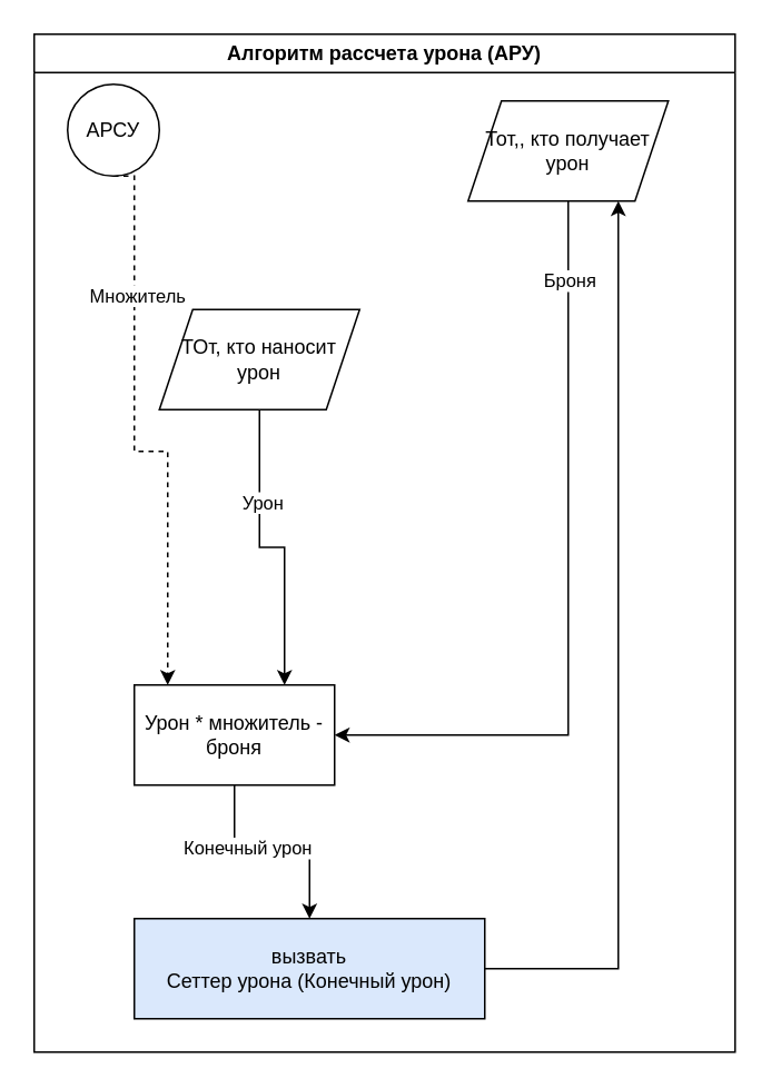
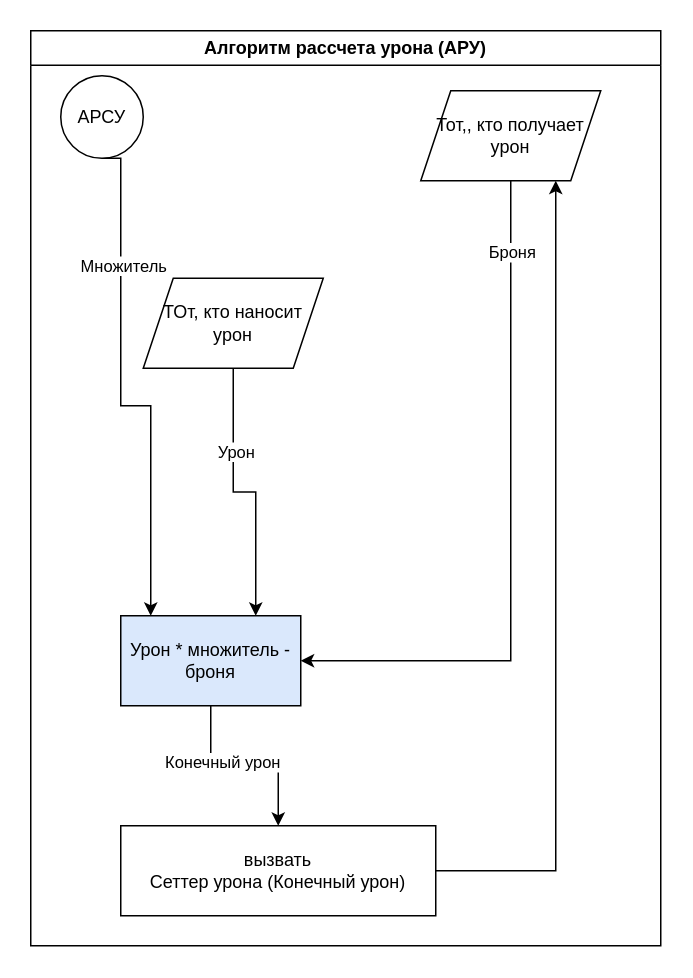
  <mxCell id="0" />
  <mxCell id="1" parent="0" />
  <mxCell id="2" value="Алгоритм рассчета урона (АРУ)" style="swimlane;whiteSpace=wrap;html=1;container=0;" vertex="1" parent="1"><mxGeometry x="20" y="20" width="420" height="610" as="geometry" /></mxCell>
- <mxCell id="3" style="edgeStyle=orthogonalEdgeStyle;rounded=0;orthogonalLoop=1;jettySize=auto;html=1;exitX=0.5;exitY=1;exitDx=0;exitDy=0;dashed=1;" edge="1" parent="2" source="5" target="8"><mxGeometry relative="1" as="geometry"><Array as="points"><mxPoint x="60" y="250" /><mxPoint x="80" y="250" /></Array></mxGeometry></mxCell>
+ <mxCell id="3" style="edgeStyle=orthogonalEdgeStyle;rounded=0;orthogonalLoop=1;jettySize=auto;html=1;exitX=0.5;exitY=1;exitDx=0;exitDy=0;" edge="1" parent="2" source="5" target="8"><mxGeometry relative="1" as="geometry"><Array as="points"><mxPoint x="60" y="250" /><mxPoint x="80" y="250" /></Array></mxGeometry></mxCell>
  <mxCell id="4" value="Множитель" style="edgeLabel;html=1;align=center;verticalAlign=middle;resizable=0;points=[];" vertex="1" connectable="0" parent="3"><mxGeometry x="-0.501" y="1" relative="1" as="geometry"><mxPoint as="offset" /></mxGeometry></mxCell>
  <mxCell id="5" value="АРСУ" style="ellipse;whiteSpace=wrap;html=1;aspect=fixed;container=0;" vertex="1" parent="2"><mxGeometry x="20" y="30" width="55" height="55" as="geometry" /></mxCell>
  <mxCell id="6" style="edgeStyle=orthogonalEdgeStyle;rounded=0;orthogonalLoop=1;jettySize=auto;html=1;exitX=0.5;exitY=1;exitDx=0;exitDy=0;entryX=0.5;entryY=0;entryDx=0;entryDy=0;" edge="1" parent="2" source="8" target="10"><mxGeometry relative="1" as="geometry" /></mxCell>
  <mxCell id="7" value="Конечный урон" style="edgeLabel;html=1;align=center;verticalAlign=middle;resizable=0;points=[];" vertex="1" connectable="0" parent="6"><mxGeometry x="-0.248" y="2" relative="1" as="geometry"><mxPoint y="-1" as="offset" /></mxGeometry></mxCell>
- <mxCell id="8" value="Урон * множитель - броня" style="rounded=0;whiteSpace=wrap;html=1;" vertex="1" parent="2"><mxGeometry x="60" y="390" width="120" height="60" as="geometry" /></mxCell>
+ <mxCell id="8" value="Урон * множитель - броня" style="rounded=0;whiteSpace=wrap;html=1;fillColor=#dae8fc;" vertex="1" parent="2"><mxGeometry x="60" y="390" width="120" height="60" as="geometry" /></mxCell>
  <mxCell id="9" style="edgeStyle=orthogonalEdgeStyle;rounded=0;orthogonalLoop=1;jettySize=auto;html=1;exitX=1;exitY=0.5;exitDx=0;exitDy=0;entryX=0.75;entryY=1;entryDx=0;entryDy=0;" edge="1" parent="2" source="10" target="13"><mxGeometry relative="1" as="geometry" /></mxCell>
- <mxCell id="10" value="вызвать&lt;br&gt;Сеттер урона (Конечный урон)" style="rounded=0;whiteSpace=wrap;html=1;fillColor=#dae8fc;" vertex="1" parent="2"><mxGeometry x="60" y="530" width="210" height="60" as="geometry" /></mxCell>
+ <mxCell id="10" value="вызвать&lt;br&gt;Сеттер урона (Конечный урон)" style="rounded=0;whiteSpace=wrap;html=1;" vertex="1" parent="2"><mxGeometry x="60" y="530" width="210" height="60" as="geometry" /></mxCell>
  <mxCell id="11" style="edgeStyle=orthogonalEdgeStyle;rounded=0;orthogonalLoop=1;jettySize=auto;html=1;exitX=0.5;exitY=1;exitDx=0;exitDy=0;entryX=1;entryY=0.5;entryDx=0;entryDy=0;" edge="1" parent="2" source="13" target="8"><mxGeometry relative="1" as="geometry" /></mxCell>
  <mxCell id="12" value="Броня" style="edgeLabel;html=1;align=center;verticalAlign=middle;resizable=0;points=[];" vertex="1" connectable="0" parent="11"><mxGeometry x="0.64" relative="1" as="geometry"><mxPoint x="57" y="-273" as="offset" /></mxGeometry></mxCell>
  <mxCell id="13" value="Тот,, кто получает урон" style="shape=parallelogram;perimeter=parallelogramPerimeter;whiteSpace=wrap;html=1;fixedSize=1;" vertex="1" parent="2"><mxGeometry x="260" y="40" width="120" height="60" as="geometry" /></mxCell>
  <mxCell id="14" style="edgeStyle=orthogonalEdgeStyle;rounded=0;orthogonalLoop=1;jettySize=auto;html=1;exitX=0.5;exitY=1;exitDx=0;exitDy=0;entryX=0.75;entryY=0;entryDx=0;entryDy=0;" edge="1" parent="2" source="16" target="8"><mxGeometry relative="1" as="geometry" /></mxCell>
  <mxCell id="15" value="Урон" style="edgeLabel;html=1;align=center;verticalAlign=middle;resizable=0;points=[];" vertex="1" connectable="0" parent="14"><mxGeometry x="-0.392" y="1" relative="1" as="geometry"><mxPoint as="offset" /></mxGeometry></mxCell>
  <mxCell id="16" value="ТОт, кто наносит урон" style="shape=parallelogram;perimeter=parallelogramPerimeter;whiteSpace=wrap;html=1;fixedSize=1;" vertex="1" parent="2"><mxGeometry x="75" y="165" width="120" height="60" as="geometry" /></mxCell>
